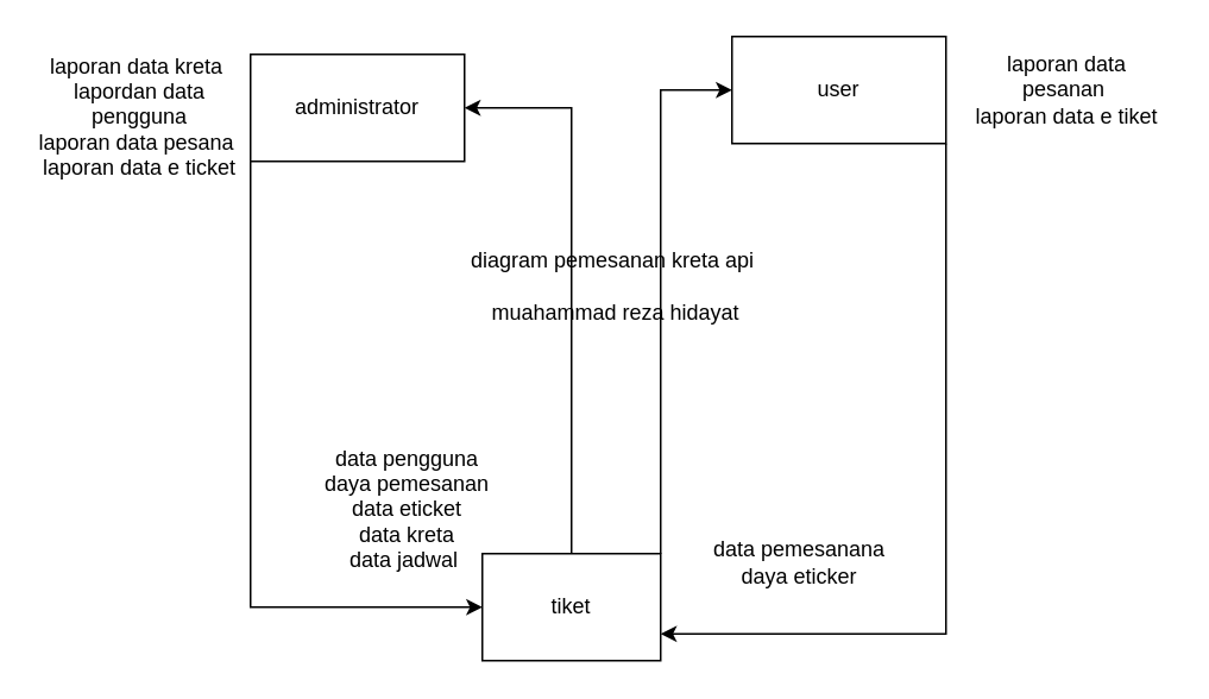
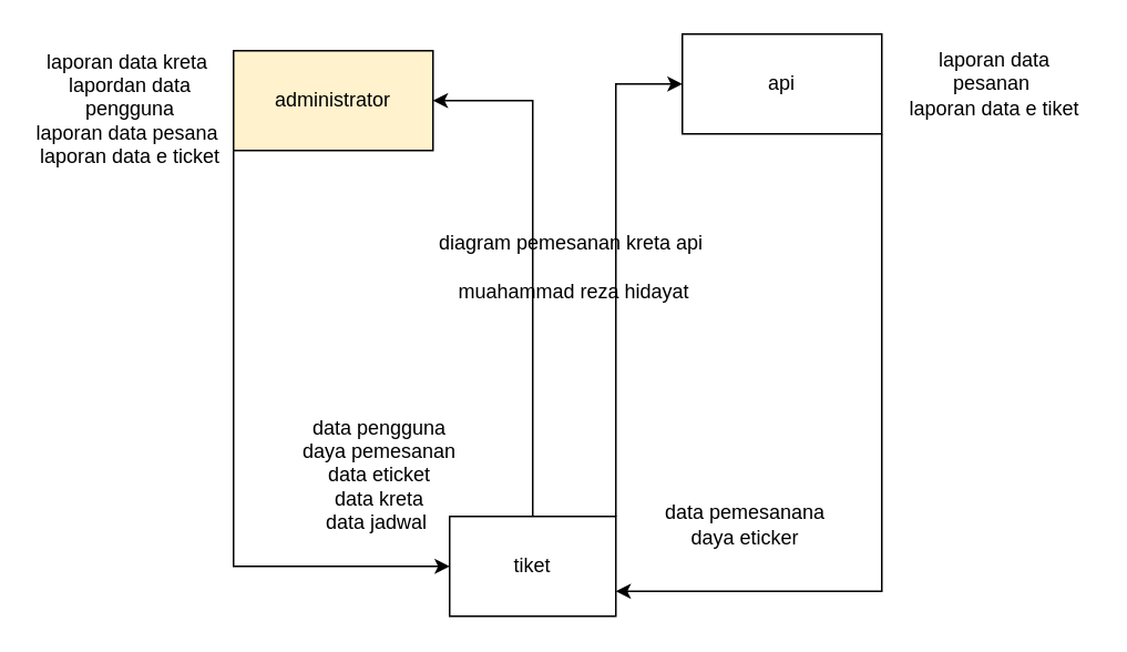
  <mxCell id="0" />
  <mxCell id="1" parent="0" />
  <mxCell id="2" style="edgeStyle=orthogonalEdgeStyle;rounded=0;orthogonalLoop=1;jettySize=auto;html=1;entryX=0;entryY=0.5;entryDx=0;entryDy=0;" edge="1" parent="1" source="3" target="8"><mxGeometry relative="1" as="geometry"><Array as="points"><mxPoint x="140" y="340" /></Array></mxGeometry></mxCell>
- <mxCell id="3" value="administrator" style="rounded=0;whiteSpace=wrap;html=1;" vertex="1" parent="1"><mxGeometry x="140" y="30" width="120" height="60" as="geometry" /></mxCell>
+ <mxCell id="3" value="administrator" style="rounded=0;whiteSpace=wrap;html=1;fillColor=#fff2cc;" vertex="1" parent="1"><mxGeometry x="140" y="30" width="120" height="60" as="geometry" /></mxCell>
  <mxCell id="4" style="edgeStyle=orthogonalEdgeStyle;rounded=0;orthogonalLoop=1;jettySize=auto;html=1;entryX=1;entryY=0.75;entryDx=0;entryDy=0;" edge="1" parent="1" source="5" target="8"><mxGeometry relative="1" as="geometry"><Array as="points"><mxPoint x="530" y="355" /></Array></mxGeometry></mxCell>
- <mxCell id="5" value="user" style="rounded=0;whiteSpace=wrap;html=1;" vertex="1" parent="1"><mxGeometry x="410" y="20" width="120" height="60" as="geometry" /></mxCell>
+ <mxCell id="5" value="api" style="rounded=0;whiteSpace=wrap;html=1;" vertex="1" parent="1"><mxGeometry x="410" y="20" width="120" height="60" as="geometry" /></mxCell>
  <mxCell id="6" style="edgeStyle=orthogonalEdgeStyle;rounded=0;orthogonalLoop=1;jettySize=auto;html=1;" edge="1" parent="1" source="8" target="3"><mxGeometry relative="1" as="geometry"><Array as="points"><mxPoint x="320" y="60" /></Array></mxGeometry></mxCell>
  <mxCell id="7" style="edgeStyle=orthogonalEdgeStyle;rounded=0;orthogonalLoop=1;jettySize=auto;html=1;entryX=0;entryY=0.5;entryDx=0;entryDy=0;" edge="1" parent="1" source="8" target="5"><mxGeometry relative="1" as="geometry"><Array as="points"><mxPoint x="370" y="50" /></Array></mxGeometry></mxCell>
  <mxCell id="8" value="tiket" style="rounded=0;whiteSpace=wrap;html=1;" vertex="1" parent="1"><mxGeometry x="270" y="310" width="100" height="60" as="geometry" /></mxCell>
  <mxCell id="9" value="data pemesanana&lt;br&gt;daya eticker" style="text;html=1;strokeColor=none;fillColor=none;align=center;verticalAlign=middle;whiteSpace=wrap;rounded=0;" vertex="1" parent="1"><mxGeometry x="390" y="300" width="116" height="30" as="geometry" /></mxCell>
  <mxCell id="10" value="data pengguna&lt;br&gt;daya pemesanan&lt;br&gt;data eticket&lt;br&gt;data kreta&lt;br&gt;data jadwal&amp;nbsp;" style="text;html=1;strokeColor=none;fillColor=none;align=center;verticalAlign=middle;whiteSpace=wrap;rounded=0;" vertex="1" parent="1"><mxGeometry x="170" y="270" width="116" height="30" as="geometry" /></mxCell>
  <mxCell id="11" value="laporan data kreta&amp;nbsp;&lt;br&gt;lapordan data pengguna&lt;br&gt;laporan data pesana&amp;nbsp;&lt;br&gt;laporan data e ticket" style="text;html=1;strokeColor=none;fillColor=none;align=center;verticalAlign=middle;whiteSpace=wrap;rounded=0;" vertex="1" parent="1"><mxGeometry x="20" y="50" width="116" height="30" as="geometry" /></mxCell>
  <mxCell id="12" value="laporan data pesanan&amp;nbsp;&lt;br&gt;laporan data e tiket" style="text;html=1;strokeColor=none;fillColor=none;align=center;verticalAlign=middle;whiteSpace=wrap;rounded=0;" vertex="1" parent="1"><mxGeometry x="540" y="35" width="116" height="30" as="geometry" /></mxCell>
  <mxCell id="13" value="diagram pemesanan kreta api&amp;nbsp;&lt;br&gt;&lt;br&gt;muahammad reza hidayat" style="text;html=1;strokeColor=none;fillColor=none;align=center;verticalAlign=middle;whiteSpace=wrap;rounded=0;" vertex="1" parent="1"><mxGeometry x="170" y="70" width="350" height="180" as="geometry" /></mxCell>
